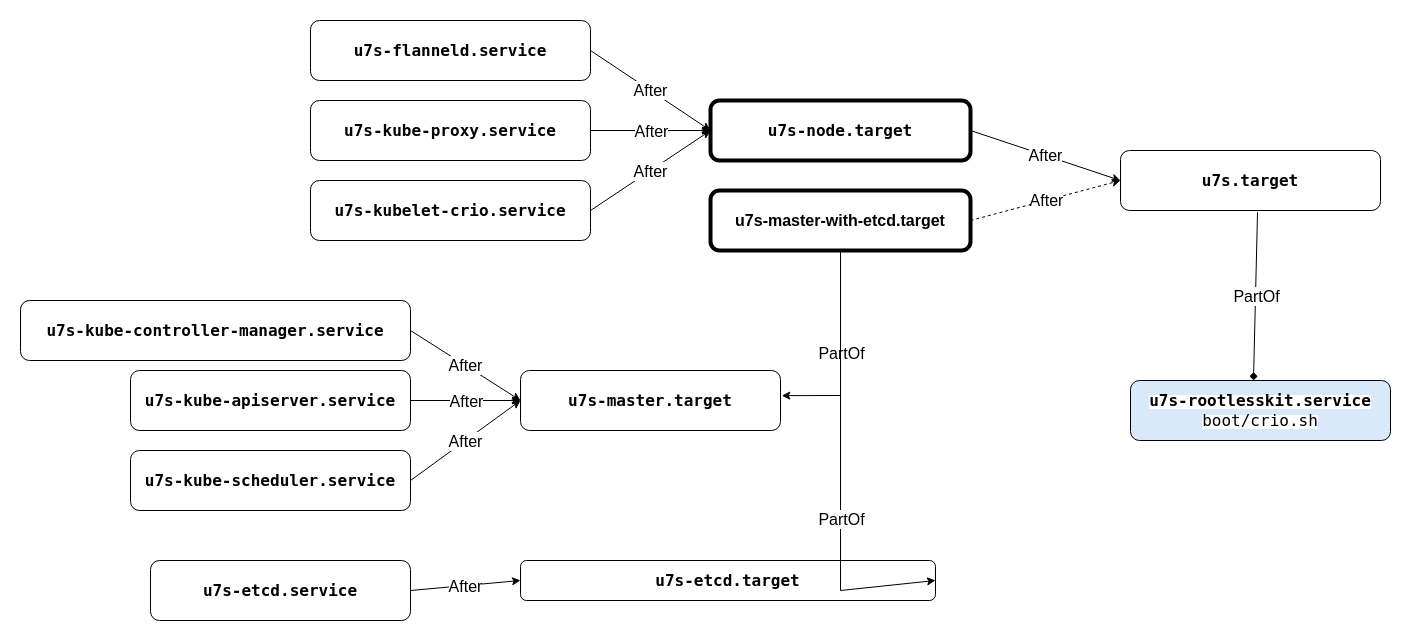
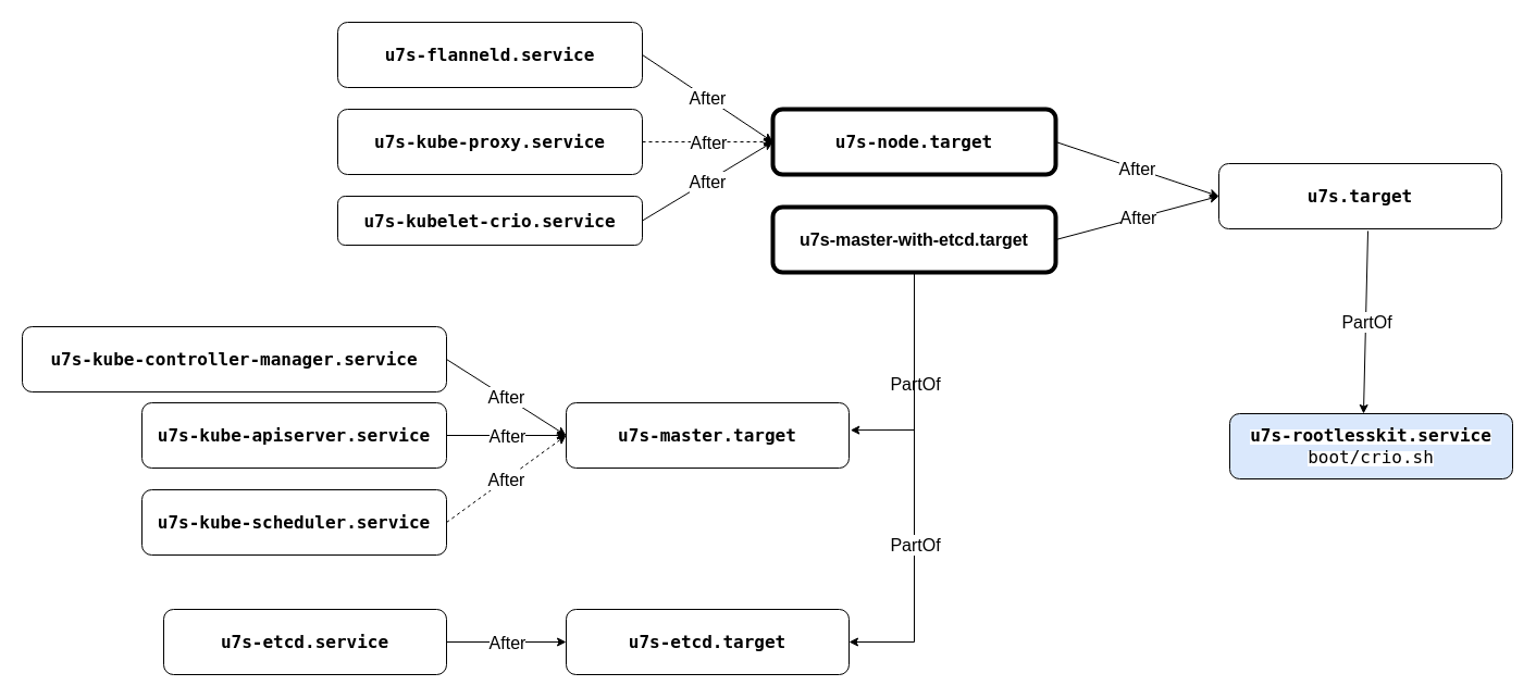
  <mxCell id="0" />
  <mxCell id="1" parent="0" />
  <mxCell id="2" value="&lt;p style=&quot;font-size: medium ; margin: 0px&quot;&gt;&lt;b&gt;u7s-master-with-etcd.target&lt;/b&gt;&lt;/p&gt;" style="rounded=1;whiteSpace=wrap;html=1;strokeWidth=4;" vertex="1" parent="1"><mxGeometry x="710" y="190" width="260" height="60" as="geometry" /></mxCell>
  <mxCell id="3" value="&lt;p style=&quot;margin: 0px&quot;&gt;&lt;span style=&quot;font-family: monospace&quot;&gt;&lt;span style=&quot;background-color: rgb(255 , 255 , 255)&quot;&gt;&lt;font style=&quot;font-size: 16px&quot;&gt;&lt;b&gt;u7s.target&lt;/b&gt;&lt;/font&gt;&lt;/span&gt;&lt;br&gt;&lt;/span&gt;&lt;/p&gt;" style="rounded=1;whiteSpace=wrap;html=1;" vertex="1" parent="1"><mxGeometry x="1120" y="150" width="260" height="60" as="geometry" /></mxCell>
  <mxCell id="4" value="&lt;p style=&quot;margin: 0px&quot;&gt;&lt;span style=&quot;font-family: monospace&quot;&gt;&lt;span style=&quot;background-color: rgb(255 , 255 , 255)&quot;&gt;&lt;b&gt;&lt;font style=&quot;font-size: 16px&quot;&gt;u7s-master.target&lt;/font&gt;&lt;/b&gt;&lt;/span&gt;&lt;br&gt;&lt;/span&gt;&lt;/p&gt;" style="rounded=1;whiteSpace=wrap;html=1;" vertex="1" parent="1"><mxGeometry x="520" y="370" width="260" height="60" as="geometry" /></mxCell>
- <mxCell id="5" value="&lt;p style=&quot;margin: 0px&quot;&gt;&lt;span style=&quot;font-family: monospace&quot;&gt;&lt;span style=&quot;background-color: rgb(255 , 255 , 255)&quot;&gt;&lt;font style=&quot;font-size: 16px&quot;&gt;&lt;b&gt;u7s-etcd.target&lt;/b&gt;&lt;/font&gt;&lt;/span&gt;&lt;br&gt;&lt;/span&gt;&lt;/p&gt;" style="rounded=1;whiteSpace=wrap;html=1;" vertex="1" parent="1"><mxGeometry x="520" y="560" width="415" height="40" as="geometry" /></mxCell>
+ <mxCell id="5" value="&lt;p style=&quot;margin: 0px&quot;&gt;&lt;span style=&quot;font-family: monospace&quot;&gt;&lt;span style=&quot;background-color: rgb(255 , 255 , 255)&quot;&gt;&lt;font style=&quot;font-size: 16px&quot;&gt;&lt;b&gt;u7s-etcd.target&lt;/b&gt;&lt;/font&gt;&lt;/span&gt;&lt;br&gt;&lt;/span&gt;&lt;/p&gt;" style="rounded=1;whiteSpace=wrap;html=1;" vertex="1" parent="1"><mxGeometry x="520" y="560" width="260" height="60" as="geometry" /></mxCell>
  <mxCell id="6" value="" style="endArrow=classic;html=1;rounded=0;fontSize=16;exitX=0.5;exitY=1;exitDx=0;exitDy=0;entryX=1.005;entryY=0.419;entryDx=0;entryDy=0;entryPerimeter=0;" edge="1" parent="1" source="2" target="4"><mxGeometry relative="1" as="geometry"><mxPoint x="1000" y="560" as="sourcePoint" /><mxPoint x="1100" y="560" as="targetPoint" /><Array as="points"><mxPoint x="840" y="395" /></Array></mxGeometry></mxCell>
  <mxCell id="7" value="PartOf" style="edgeLabel;resizable=0;html=1;align=center;verticalAlign=middle;fontSize=16;strokeWidth=4;" connectable="0" vertex="1" parent="6"><mxGeometry relative="1" as="geometry" /></mxCell>
  <mxCell id="8" value="" style="endArrow=classic;html=1;rounded=0;fontSize=16;exitX=0.5;exitY=1;exitDx=0;exitDy=0;entryX=1;entryY=0.5;entryDx=0;entryDy=0;" edge="1" parent="1" source="2" target="5"><mxGeometry relative="1" as="geometry"><mxPoint x="850" y="270" as="sourcePoint" /><mxPoint x="720" y="370" as="targetPoint" /><Array as="points"><mxPoint x="840" y="590" /></Array></mxGeometry></mxCell>
  <mxCell id="9" value="PartOf" style="edgeLabel;resizable=0;html=1;align=center;verticalAlign=middle;fontSize=16;strokeWidth=4;" connectable="0" vertex="1" parent="8"><mxGeometry relative="1" as="geometry"><mxPoint y="50" as="offset" /></mxGeometry></mxCell>
- <mxCell id="10" value="" style="endArrow=classic;html=1;rounded=0;fontSize=16;exitX=1;exitY=0.5;exitDx=0;exitDy=0;entryX=0;entryY=0.5;entryDx=0;entryDy=0;dashed=1;" edge="1" parent="1" source="2" target="3"><mxGeometry relative="1" as="geometry"><mxPoint x="1000" y="360" as="sourcePoint" /><mxPoint x="1100" y="360" as="targetPoint" /></mxGeometry></mxCell>
+ <mxCell id="10" value="" style="endArrow=classic;html=1;rounded=0;fontSize=16;exitX=1;exitY=0.5;exitDx=0;exitDy=0;entryX=0;entryY=0.5;entryDx=0;entryDy=0;" edge="1" parent="1" source="2" target="3"><mxGeometry relative="1" as="geometry"><mxPoint x="1000" y="360" as="sourcePoint" /><mxPoint x="1100" y="360" as="targetPoint" /></mxGeometry></mxCell>
  <mxCell id="11" value="After" style="edgeLabel;resizable=0;html=1;align=center;verticalAlign=middle;fontSize=16;strokeWidth=4;" connectable="0" vertex="1" parent="10"><mxGeometry relative="1" as="geometry" /></mxCell>
  <mxCell id="12" value="&lt;p style=&quot;margin: 0px&quot;&gt;&lt;span style=&quot;font-family: monospace&quot;&gt;&lt;span style=&quot;background-color: rgb(255 , 255 , 255)&quot;&gt;&lt;span&gt;&lt;font style=&quot;font-size: 16px&quot;&gt;u7s-kube-apiserver.service&lt;/font&gt;&lt;/span&gt;&lt;/span&gt;&lt;br&gt;&lt;/span&gt;&lt;/p&gt;" style="rounded=1;whiteSpace=wrap;html=1;fontStyle=1" vertex="1" parent="1"><mxGeometry x="130" y="370" width="280" height="60" as="geometry" /></mxCell>
  <mxCell id="13" value="" style="endArrow=classic;html=1;rounded=0;fontSize=16;exitX=1;exitY=0.5;exitDx=0;exitDy=0;" edge="1" parent="1" source="12" target="4"><mxGeometry relative="1" as="geometry"><mxPoint x="490" y="360" as="sourcePoint" /><mxPoint x="590" y="360" as="targetPoint" /></mxGeometry></mxCell>
  <mxCell id="14" value="After" style="edgeLabel;resizable=0;html=1;align=center;verticalAlign=middle;fontSize=16;strokeWidth=4;" connectable="0" vertex="1" parent="13"><mxGeometry relative="1" as="geometry" /></mxCell>
  <mxCell id="15" value="&lt;p style=&quot;margin: 0px&quot;&gt;&lt;span style=&quot;font-family: monospace&quot;&gt;&lt;span style=&quot;background-color: rgb(255 , 255 , 255)&quot;&gt;&lt;b&gt;&lt;font style=&quot;font-size: 16px&quot;&gt;u7s-kube-controller-manager.service&lt;/font&gt;&lt;/b&gt;&lt;/span&gt;&lt;br&gt;&lt;/span&gt;&lt;/p&gt;" style="rounded=1;whiteSpace=wrap;html=1;" vertex="1" parent="1"><mxGeometry x="20" y="300" width="390" height="60" as="geometry" /></mxCell>
  <mxCell id="16" value="" style="endArrow=classic;html=1;rounded=0;fontSize=16;exitX=1;exitY=0.5;exitDx=0;exitDy=0;entryX=0;entryY=0.5;entryDx=0;entryDy=0;" edge="1" parent="1" source="15" target="4"><mxGeometry relative="1" as="geometry"><mxPoint x="420" y="410" as="sourcePoint" /><mxPoint x="520" y="410" as="targetPoint" /></mxGeometry></mxCell>
  <mxCell id="17" value="After" style="edgeLabel;resizable=0;html=1;align=center;verticalAlign=middle;fontSize=16;strokeWidth=4;" connectable="0" vertex="1" parent="16"><mxGeometry relative="1" as="geometry" /></mxCell>
  <mxCell id="18" value="&lt;p style=&quot;margin: 0px&quot;&gt;&lt;span style=&quot;font-family: monospace&quot;&gt;&lt;span style=&quot;background-color: rgb(255 , 255 , 255)&quot;&gt;&lt;font style=&quot;font-size: 16px&quot;&gt;u7s-kube-scheduler.service&lt;/font&gt;&lt;/span&gt;&lt;br&gt;&lt;/span&gt;&lt;/p&gt;" style="rounded=1;whiteSpace=wrap;html=1;fontStyle=1" vertex="1" parent="1"><mxGeometry x="130" y="450" width="280" height="60" as="geometry" /></mxCell>
- <mxCell id="19" value="" style="endArrow=classic;html=1;rounded=0;fontSize=16;exitX=1;exitY=0.5;exitDx=0;exitDy=0;entryX=0;entryY=0.5;entryDx=0;entryDy=0;" edge="1" parent="1" source="18" target="4"><mxGeometry relative="1" as="geometry"><mxPoint x="420" y="410" as="sourcePoint" /><mxPoint x="510" y="400" as="targetPoint" /></mxGeometry></mxCell>
+ <mxCell id="19" value="" style="endArrow=classic;html=1;rounded=0;fontSize=16;exitX=1;exitY=0.5;exitDx=0;exitDy=0;entryX=0;entryY=0.5;entryDx=0;entryDy=0;dashed=1;" edge="1" parent="1" source="18" target="4"><mxGeometry relative="1" as="geometry"><mxPoint x="420" y="410" as="sourcePoint" /><mxPoint x="510" y="400" as="targetPoint" /></mxGeometry></mxCell>
  <mxCell id="20" value="After" style="edgeLabel;resizable=0;html=1;align=center;verticalAlign=middle;fontSize=16;strokeWidth=4;" connectable="0" vertex="1" parent="19"><mxGeometry relative="1" as="geometry" /></mxCell>
  <mxCell id="21" value="&lt;p style=&quot;margin: 0px&quot;&gt;&lt;span style=&quot;font-family: monospace&quot;&gt;&lt;span style=&quot;background-color: rgb(255 , 255 , 255)&quot;&gt;&lt;font style=&quot;font-size: 16px&quot;&gt;&lt;b&gt;u7s-etcd.service&lt;/b&gt;&lt;/font&gt;&lt;/span&gt;&lt;br&gt;&lt;/span&gt;&lt;/p&gt;" style="rounded=1;whiteSpace=wrap;html=1;" vertex="1" parent="1"><mxGeometry x="150" y="560" width="260" height="60" as="geometry" /></mxCell>
  <mxCell id="22" value="" style="endArrow=classic;html=1;rounded=0;fontSize=16;exitX=1;exitY=0.5;exitDx=0;exitDy=0;entryX=0;entryY=0.5;entryDx=0;entryDy=0;" edge="1" parent="1" source="21" target="5"><mxGeometry relative="1" as="geometry"><mxPoint x="420" y="410" as="sourcePoint" /><mxPoint x="530" y="410" as="targetPoint" /></mxGeometry></mxCell>
  <mxCell id="23" value="After" style="edgeLabel;resizable=0;html=1;align=center;verticalAlign=middle;fontSize=16;strokeWidth=4;" connectable="0" vertex="1" parent="22"><mxGeometry relative="1" as="geometry" /></mxCell>
  <mxCell id="24" value="&lt;p style=&quot;margin: 0px&quot;&gt;&lt;span style=&quot;font-family: monospace&quot;&gt;&lt;span style=&quot;background-color: rgb(255 , 255 , 255)&quot;&gt;&lt;b&gt;&lt;font style=&quot;font-size: 16px&quot;&gt;u7s-node.target&lt;/font&gt;&lt;/b&gt;&lt;/span&gt;&lt;br&gt;&lt;/span&gt;&lt;/p&gt;" style="rounded=1;whiteSpace=wrap;html=1;strokeWidth=4;" vertex="1" parent="1"><mxGeometry x="710" y="100" width="260" height="60" as="geometry" /></mxCell>
  <mxCell id="25" value="" style="endArrow=classic;html=1;rounded=0;fontSize=16;exitX=1;exitY=0.5;exitDx=0;exitDy=0;entryX=0;entryY=0.5;entryDx=0;entryDy=0;" edge="1" parent="1" source="24" target="3"><mxGeometry relative="1" as="geometry"><mxPoint x="980" y="230" as="sourcePoint" /><mxPoint x="1110" y="220" as="targetPoint" /></mxGeometry></mxCell>
  <mxCell id="26" value="After" style="edgeLabel;resizable=0;html=1;align=center;verticalAlign=middle;fontSize=16;strokeWidth=4;" connectable="0" vertex="1" parent="25"><mxGeometry relative="1" as="geometry" /></mxCell>
  <mxCell id="27" value="&lt;p style=&quot;margin: 0px&quot;&gt;&lt;span style=&quot;font-family: monospace&quot;&gt;&lt;span style=&quot;background-color: rgb(255 , 255 , 255)&quot;&gt;&lt;b&gt;&lt;font style=&quot;font-size: 16px&quot;&gt;u7s-rootlesskit.service&lt;br&gt;&lt;/font&gt;&lt;/b&gt;&lt;/span&gt;&lt;/span&gt;&lt;span style=&quot;font-family: monospace&quot;&gt;&lt;span style=&quot;background-color: rgb(255 , 255 , 255)&quot;&gt;&lt;font style=&quot;font-size: 16px&quot;&gt;boot/crio.sh&lt;/font&gt;&lt;/span&gt;&lt;br&gt;&lt;/span&gt;&lt;/p&gt;" style="rounded=1;whiteSpace=wrap;html=1;fillColor=#dae8fc;" vertex="1" parent="1"><mxGeometry x="1130" y="380" width="260" height="60" as="geometry" /></mxCell>
- <mxCell id="28" value="" style="endArrow=diamond;html=1;rounded=0;fontSize=16;exitX=0.527;exitY=1.033;exitDx=0;exitDy=0;entryX=0.473;entryY=0;entryDx=0;entryDy=0;entryPerimeter=0;exitPerimeter=0;" edge="1" parent="1" source="3" target="27"><mxGeometry relative="1" as="geometry"><mxPoint x="1268.7" y="214.86" as="sourcePoint" /><mxPoint x="1210" y="360" as="targetPoint" /><Array as="points" /></mxGeometry></mxCell>
+ <mxCell id="28" value="" style="endArrow=classic;html=1;rounded=0;fontSize=16;exitX=0.527;exitY=1.033;exitDx=0;exitDy=0;entryX=0.473;entryY=0;entryDx=0;entryDy=0;entryPerimeter=0;exitPerimeter=0;" edge="1" parent="1" source="3" target="27"><mxGeometry relative="1" as="geometry"><mxPoint x="1268.7" y="214.86" as="sourcePoint" /><mxPoint x="1210" y="360" as="targetPoint" /><Array as="points" /></mxGeometry></mxCell>
  <mxCell id="29" value="PartOf" style="edgeLabel;resizable=0;html=1;align=center;verticalAlign=middle;fontSize=16;strokeWidth=4;" connectable="0" vertex="1" parent="28"><mxGeometry relative="1" as="geometry" /></mxCell>
  <mxCell id="30" value="&lt;p style=&quot;margin: 0px&quot;&gt;&lt;span style=&quot;font-family: monospace&quot;&gt;&lt;span style=&quot;background-color: rgb(255 , 255 , 255)&quot;&gt;&lt;font style=&quot;font-size: 16px&quot;&gt;u7s-kube-proxy.service&lt;/font&gt;&lt;/span&gt;&lt;br&gt;&lt;/span&gt;&lt;/p&gt;" style="rounded=1;whiteSpace=wrap;html=1;fontStyle=1" vertex="1" parent="1"><mxGeometry x="310" y="100" width="280" height="60" as="geometry" /></mxCell>
- <mxCell id="31" value="&lt;p style=&quot;margin: 0px&quot;&gt;&lt;span style=&quot;font-family: monospace&quot;&gt;&lt;span style=&quot;background-color: rgb(255 , 255 , 255)&quot;&gt;&lt;font style=&quot;font-size: 16px&quot;&gt;u7s-kubelet-crio.service&lt;/font&gt;&lt;/span&gt;&lt;br&gt;&lt;/span&gt;&lt;/p&gt;" style="rounded=1;whiteSpace=wrap;html=1;fontStyle=1" vertex="1" parent="1"><mxGeometry x="310" y="180" width="280" height="60" as="geometry" /></mxCell>
+ <mxCell id="31" value="&lt;p style=&quot;margin: 0px&quot;&gt;&lt;span style=&quot;font-family: monospace&quot;&gt;&lt;span style=&quot;background-color: rgb(255 , 255 , 255)&quot;&gt;&lt;font style=&quot;font-size: 16px&quot;&gt;u7s-kubelet-crio.service&lt;/font&gt;&lt;/span&gt;&lt;br&gt;&lt;/span&gt;&lt;/p&gt;" style="rounded=1;whiteSpace=wrap;html=1;fontStyle=1" vertex="1" parent="1"><mxGeometry x="310" y="180" width="280" height="45" as="geometry" /></mxCell>
  <mxCell id="32" value="&lt;p style=&quot;margin: 0px&quot;&gt;&lt;span style=&quot;font-family: monospace&quot;&gt;&lt;span style=&quot;background-color: rgb(255 , 255 , 255)&quot;&gt;&lt;font style=&quot;font-size: 16px&quot;&gt;u7s-flanneld.service&lt;/font&gt;&lt;/span&gt;&lt;br&gt;&lt;/span&gt;&lt;/p&gt;" style="rounded=1;whiteSpace=wrap;html=1;fontStyle=1" vertex="1" parent="1"><mxGeometry x="310" y="20" width="280" height="60" as="geometry" /></mxCell>
  <mxCell id="33" value="" style="endArrow=classic;html=1;rounded=0;fontSize=16;exitX=1;exitY=0.5;exitDx=0;exitDy=0;entryX=0;entryY=0.5;entryDx=0;entryDy=0;" edge="1" parent="1" source="31" target="24"><mxGeometry relative="1" as="geometry"><mxPoint x="980" y="230" as="sourcePoint" /><mxPoint x="1130" y="190" as="targetPoint" /></mxGeometry></mxCell>
  <mxCell id="34" value="After" style="edgeLabel;resizable=0;html=1;align=center;verticalAlign=middle;fontSize=16;strokeWidth=4;" connectable="0" vertex="1" parent="33"><mxGeometry relative="1" as="geometry" /></mxCell>
- <mxCell id="35" value="" style="endArrow=classic;html=1;rounded=0;fontSize=16;exitX=1;exitY=0.5;exitDx=0;exitDy=0;entryX=0;entryY=0.5;entryDx=0;entryDy=0;" edge="1" parent="1" source="30" target="24"><mxGeometry relative="1" as="geometry"><mxPoint x="590" y="170" as="sourcePoint" /><mxPoint x="720" y="140" as="targetPoint" /></mxGeometry></mxCell>
+ <mxCell id="35" value="" style="endArrow=classic;html=1;rounded=0;fontSize=16;exitX=1;exitY=0.5;exitDx=0;exitDy=0;entryX=0;entryY=0.5;entryDx=0;entryDy=0;dashed=1;" edge="1" parent="1" source="30" target="24"><mxGeometry relative="1" as="geometry"><mxPoint x="590" y="170" as="sourcePoint" /><mxPoint x="720" y="140" as="targetPoint" /></mxGeometry></mxCell>
  <mxCell id="36" value="After" style="edgeLabel;resizable=0;html=1;align=center;verticalAlign=middle;fontSize=16;strokeWidth=4;" connectable="0" vertex="1" parent="35"><mxGeometry relative="1" as="geometry" /></mxCell>
  <mxCell id="37" value="" style="endArrow=classic;html=1;rounded=0;fontSize=16;exitX=1;exitY=0.5;exitDx=0;exitDy=0;entryX=0;entryY=0.5;entryDx=0;entryDy=0;" edge="1" parent="1" source="32" target="24"><mxGeometry relative="1" as="geometry"><mxPoint x="590" y="90" as="sourcePoint" /><mxPoint x="720" y="140" as="targetPoint" /></mxGeometry></mxCell>
  <mxCell id="38" value="After" style="edgeLabel;resizable=0;html=1;align=center;verticalAlign=middle;fontSize=16;strokeWidth=4;" connectable="0" vertex="1" parent="37"><mxGeometry relative="1" as="geometry" /></mxCell>
